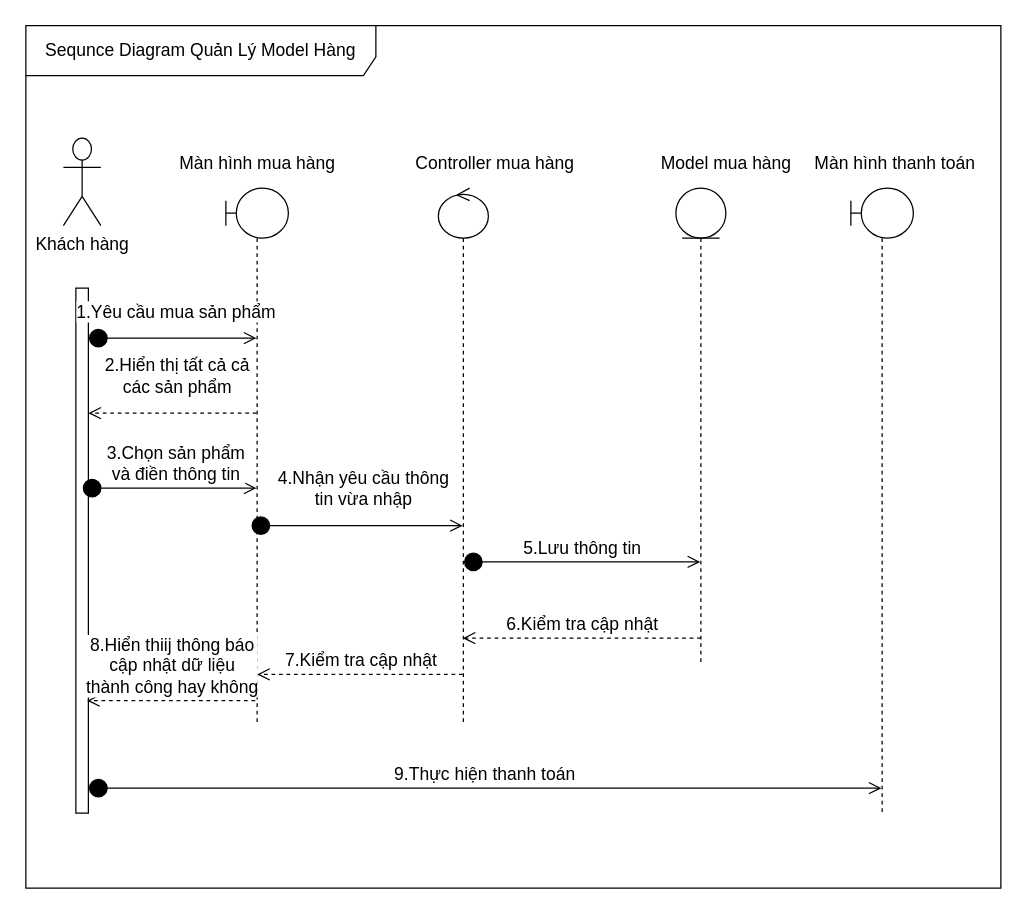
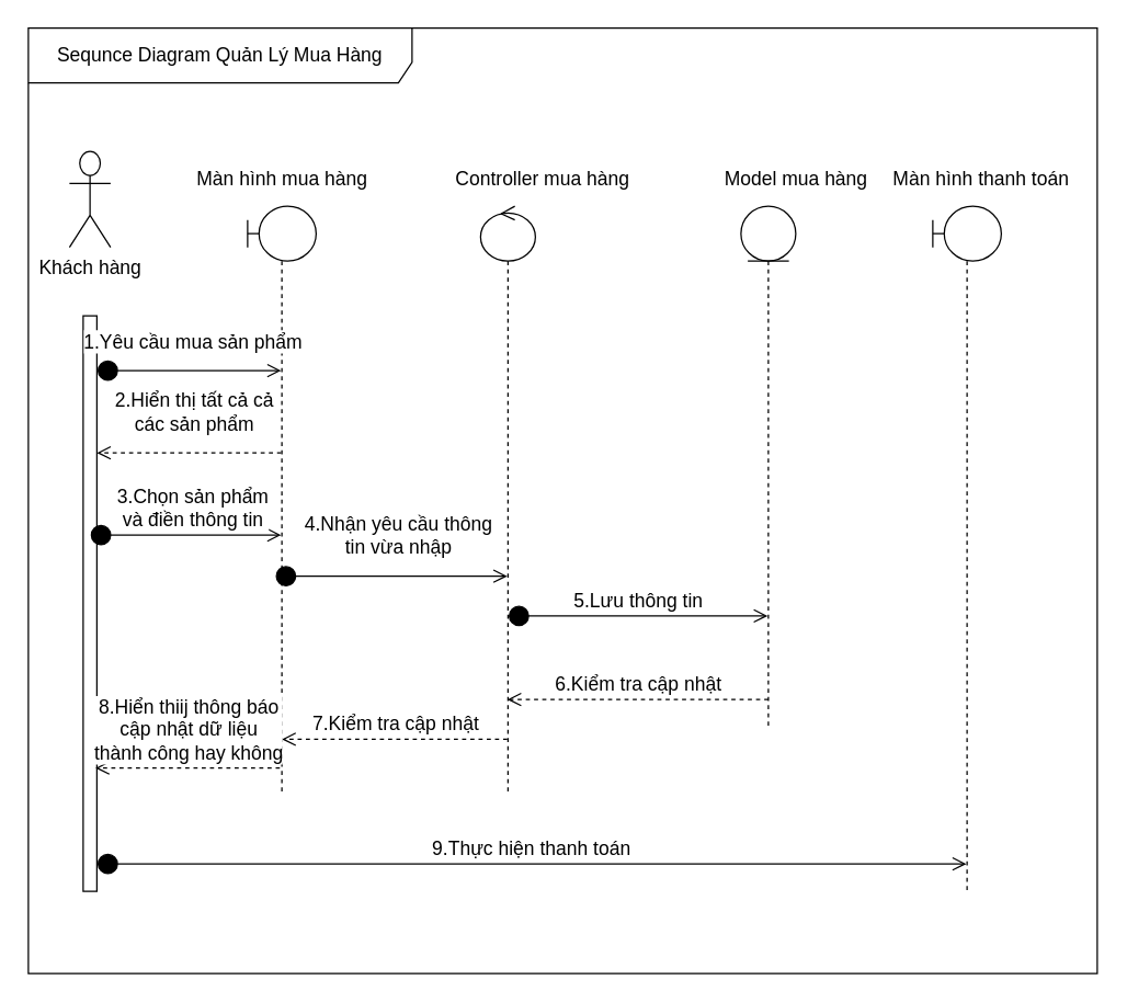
  <mxCell id="0" />
  <mxCell id="1" parent="0" />
  <mxCell id="2" value="&lt;font style=&quot;font-size: 14px&quot;&gt;Khách hàng&lt;/font&gt;" style="shape=umlActor;verticalLabelPosition=bottom;verticalAlign=top;html=1;" vertex="1" parent="1"><mxGeometry x="50" y="110" width="30" height="70" as="geometry" /></mxCell>
  <mxCell id="3" value="" style="shape=umlLifeline;participant=umlBoundary;perimeter=lifelinePerimeter;whiteSpace=wrap;html=1;container=1;collapsible=0;recursiveResize=0;verticalAlign=top;spacingTop=36;outlineConnect=0;" vertex="1" parent="1"><mxGeometry x="180" y="150" width="50" height="430" as="geometry" /></mxCell>
  <mxCell id="4" value="" style="shape=umlLifeline;participant=umlControl;perimeter=lifelinePerimeter;whiteSpace=wrap;html=1;container=1;collapsible=0;recursiveResize=0;verticalAlign=top;spacingTop=36;outlineConnect=0;" vertex="1" parent="1"><mxGeometry x="350" y="150" width="40" height="430" as="geometry" /></mxCell>
  <mxCell id="5" value="" style="shape=umlLifeline;participant=umlEntity;perimeter=lifelinePerimeter;whiteSpace=wrap;html=1;container=1;collapsible=0;recursiveResize=0;verticalAlign=top;spacingTop=36;outlineConnect=0;" vertex="1" parent="1"><mxGeometry x="540" y="150" width="40" height="380" as="geometry" /></mxCell>
  <mxCell id="6" value="&lt;font style=&quot;font-size: 14px&quot;&gt;Màn hình mua hàng&lt;/font&gt;" style="text;html=1;align=center;verticalAlign=middle;resizable=0;points=[];autosize=1;" vertex="1" parent="1"><mxGeometry x="135" y="120" width="140" height="20" as="geometry" /></mxCell>
  <mxCell id="7" value="&lt;font style=&quot;font-size: 14px&quot;&gt;Controller mua hàng&lt;/font&gt;" style="text;html=1;align=center;verticalAlign=middle;resizable=0;points=[];autosize=1;" vertex="1" parent="1"><mxGeometry x="325" y="120" width="140" height="20" as="geometry" /></mxCell>
  <mxCell id="8" value="&lt;font style=&quot;font-size: 14px&quot;&gt;Model mua hàng&lt;/font&gt;" style="text;html=1;align=center;verticalAlign=middle;resizable=0;points=[];autosize=1;" vertex="1" parent="1"><mxGeometry x="520" y="120" width="120" height="20" as="geometry" /></mxCell>
  <mxCell id="9" value="" style="html=1;points=[];perimeter=orthogonalPerimeter;" vertex="1" parent="1"><mxGeometry x="60" y="230" width="10" height="420" as="geometry" /></mxCell>
  <mxCell id="10" value="&lt;font style=&quot;font-size: 14px&quot;&gt;1.Yêu cầu mua sản phẩm&lt;/font&gt;" style="html=1;verticalAlign=bottom;startArrow=circle;startFill=1;endArrow=open;startSize=6;endSize=8;" edge="1" parent="1" target="3"><mxGeometry x="0.041" y="10" width="80" relative="1" as="geometry"><mxPoint x="70" y="270" as="sourcePoint" /><mxPoint x="150" y="270" as="targetPoint" /><mxPoint as="offset" /></mxGeometry></mxCell>
  <mxCell id="11" value="&lt;font style=&quot;font-size: 14px&quot;&gt;2.Hiển thị tất cả cả &lt;br&gt;các sản phẩm&lt;/font&gt;" style="html=1;verticalAlign=bottom;endArrow=open;dashed=1;endSize=8;" edge="1" parent="1" source="3"><mxGeometry x="-0.041" y="-10" relative="1" as="geometry"><mxPoint x="150" y="330" as="sourcePoint" /><mxPoint x="70" y="330" as="targetPoint" /><mxPoint as="offset" /></mxGeometry></mxCell>
  <mxCell id="12" value="&lt;font style=&quot;font-size: 14px&quot;&gt;3.Chọn sản phẩm &lt;br&gt;và điền thông tin&lt;/font&gt;" style="html=1;verticalAlign=bottom;startArrow=circle;startFill=1;endArrow=open;startSize=6;endSize=8;" edge="1" parent="1" target="3"><mxGeometry x="0.075" width="80" relative="1" as="geometry"><mxPoint x="65" y="390" as="sourcePoint" /><mxPoint x="145" y="390" as="targetPoint" /><mxPoint as="offset" /></mxGeometry></mxCell>
  <mxCell id="13" value="&lt;font style=&quot;font-size: 14px&quot;&gt;4.Nhận yêu cầu thông&lt;br&gt;&amp;nbsp;tin vừa nhập&amp;nbsp;&lt;/font&gt;" style="html=1;verticalAlign=bottom;startArrow=circle;startFill=1;endArrow=open;startSize=6;endSize=8;" edge="1" parent="1" target="4"><mxGeometry x="0.062" y="10" width="80" relative="1" as="geometry"><mxPoint x="200" y="420" as="sourcePoint" /><mxPoint x="280" y="420" as="targetPoint" /><mxPoint as="offset" /></mxGeometry></mxCell>
  <mxCell id="14" value="&lt;font style=&quot;font-size: 14px&quot;&gt;5.Lưu thông tin&lt;/font&gt;" style="html=1;verticalAlign=bottom;startArrow=circle;startFill=1;endArrow=open;startSize=6;endSize=8;" edge="1" parent="1" target="5"><mxGeometry width="80" relative="1" as="geometry"><mxPoint x="370" y="449" as="sourcePoint" /><mxPoint x="450" y="449" as="targetPoint" /></mxGeometry></mxCell>
  <mxCell id="15" value="&lt;font style=&quot;font-size: 14px&quot;&gt;6.Kiểm tra cập nhật&lt;/font&gt;" style="html=1;verticalAlign=bottom;endArrow=open;dashed=1;endSize=8;" edge="1" parent="1" target="4"><mxGeometry relative="1" as="geometry"><mxPoint x="560" y="510" as="sourcePoint" /><mxPoint x="480" y="510" as="targetPoint" /></mxGeometry></mxCell>
  <mxCell id="16" value="&lt;font style=&quot;font-size: 14px&quot;&gt;7.Kiểm tra cập nhật&lt;/font&gt;" style="html=1;verticalAlign=bottom;endArrow=open;dashed=1;endSize=8;" edge="1" parent="1" source="4"><mxGeometry relative="1" as="geometry"><mxPoint x="395.5" y="539" as="sourcePoint" /><mxPoint x="205" y="539" as="targetPoint" /></mxGeometry></mxCell>
  <mxCell id="17" value="&lt;font style=&quot;font-size: 14px&quot;&gt;8.Hiển thiij thông báo &lt;br&gt;cập nhật dữ liệu&lt;br&gt;thành công hay không&lt;/font&gt;" style="html=1;verticalAlign=bottom;endArrow=open;dashed=1;endSize=8;" edge="1" parent="1"><mxGeometry relative="1" as="geometry"><mxPoint x="203.5" y="560" as="sourcePoint" /><mxPoint x="69" y="560" as="targetPoint" /></mxGeometry></mxCell>
  <mxCell id="18" value="" style="shape=umlLifeline;participant=umlBoundary;perimeter=lifelinePerimeter;whiteSpace=wrap;html=1;container=1;collapsible=0;recursiveResize=0;verticalAlign=top;spacingTop=36;outlineConnect=0;" vertex="1" parent="1"><mxGeometry x="680" y="150" width="50" height="500" as="geometry" /></mxCell>
  <mxCell id="19" value="&lt;font style=&quot;font-size: 14px&quot;&gt;Màn hình thanh toán&lt;/font&gt;" style="text;html=1;align=center;verticalAlign=middle;resizable=0;points=[];autosize=1;" vertex="1" parent="1"><mxGeometry x="645" y="120" width="140" height="20" as="geometry" /></mxCell>
  <mxCell id="20" value="&lt;font style=&quot;font-size: 14px&quot;&gt;9.Thực hiện thanh toán&lt;/font&gt;" style="html=1;verticalAlign=bottom;startArrow=circle;startFill=1;endArrow=open;startSize=6;endSize=8;" edge="1" parent="1" target="18"><mxGeometry width="80" relative="1" as="geometry"><mxPoint x="70" y="630" as="sourcePoint" /><mxPoint x="150" y="630" as="targetPoint" /></mxGeometry></mxCell>
- <mxCell id="21" value="&lt;font style=&quot;font-size: 14px&quot;&gt;Sequnce Diagram Quản Lý Model Hàng&lt;/font&gt;" style="shape=umlFrame;whiteSpace=wrap;html=1;width=280;height=40;" vertex="1" parent="1"><mxGeometry x="20" y="20" width="780" height="690" as="geometry" /></mxCell>
+ <mxCell id="21" value="&lt;font style=&quot;font-size: 14px&quot;&gt;Sequnce Diagram Quản Lý Mua Hàng&lt;/font&gt;" style="shape=umlFrame;whiteSpace=wrap;html=1;width=280;height=40;" vertex="1" parent="1"><mxGeometry x="20" y="20" width="780" height="690" as="geometry" /></mxCell>
